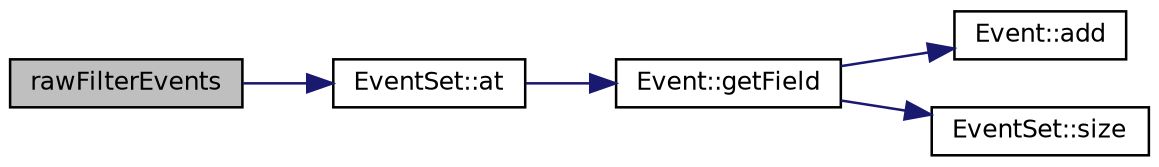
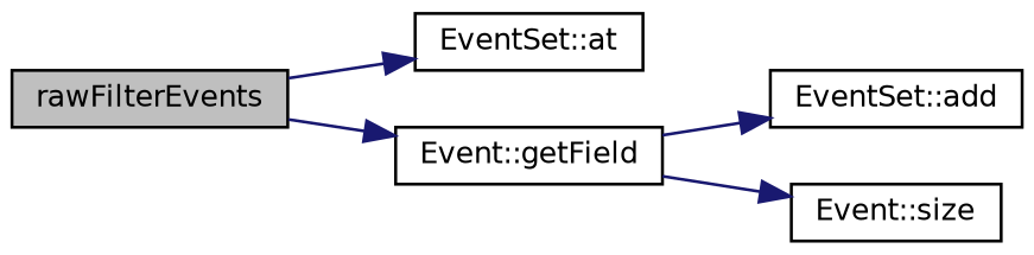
  digraph {
    rankdir=LR
    node [color=black fillcolor=white fontname=Helvetica fontsize=10 shape=record style=filled]
    edge [color=midnightblue fontname=Helvetica fontsize=10 labelfontname=Helvetica labelfontsize=10 style=solid]
    n1 [fillcolor=grey75 fontcolor=black height=0.2 label=rawFilterEvents width=0.4]
    n2 [height=0.2 label="EventSet::at" width=0.4]
    n3 [height=0.2 label="Event::getField" width=0.4]
-   n4 [height=0.2 label="Event::add" width=0.4]
-   n5 [height=0.2 label="EventSet::size" width=0.4]
+   n4 [height=0.2 label="EventSet::add" width=0.4]
+   n5 [height=0.2 label="Event::size" width=0.4]
    n1 -> n2
-   n2 -> n3
+   n1 -> n3
    n3 -> n4
    n3 -> n5
  }
